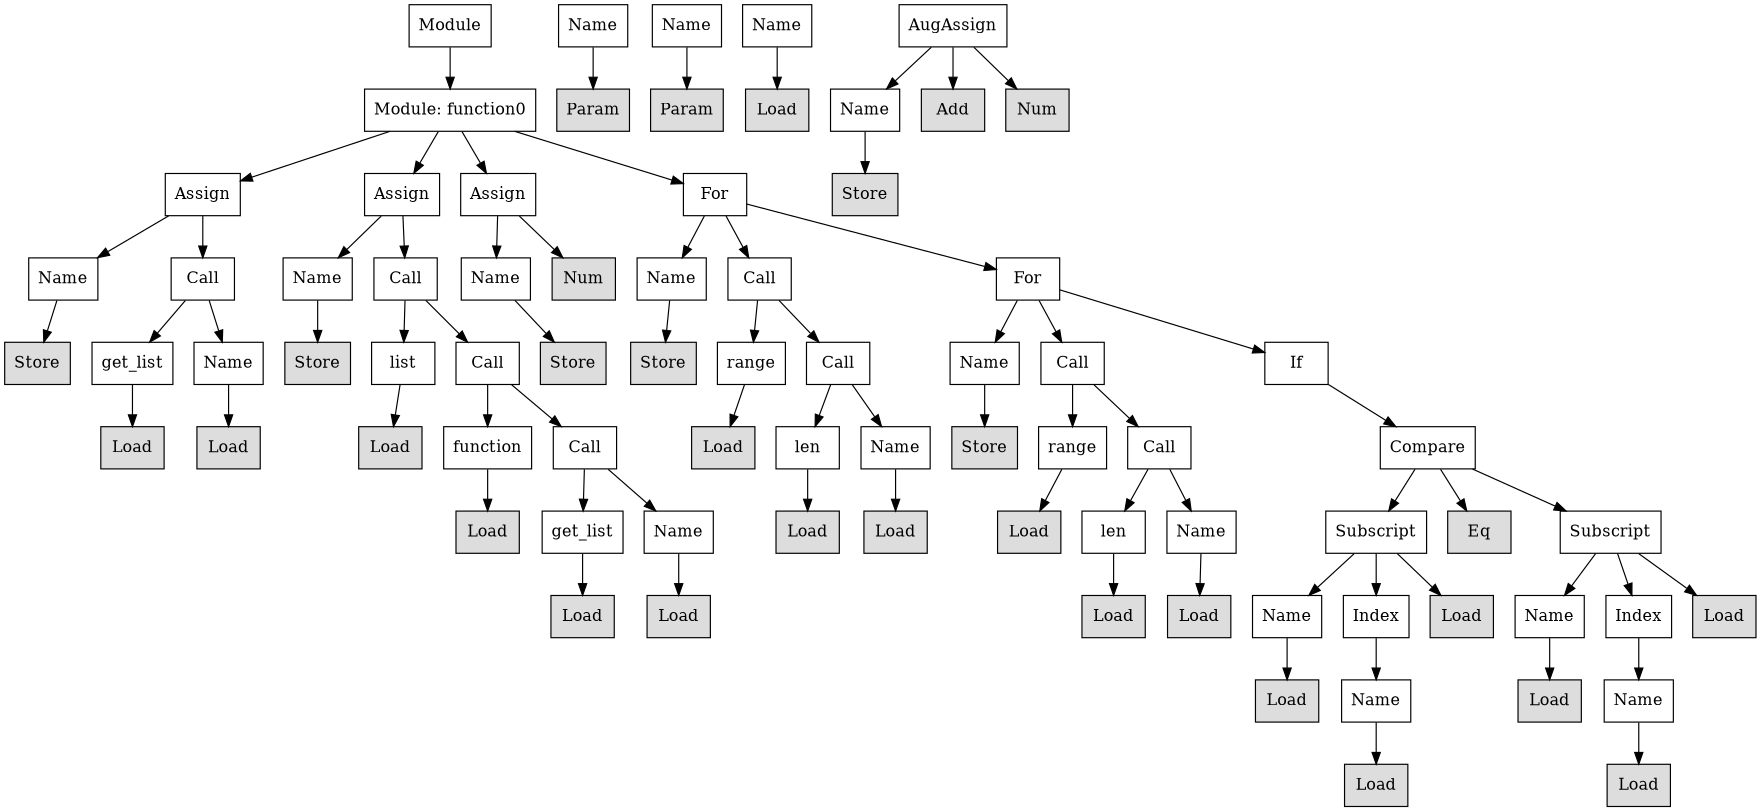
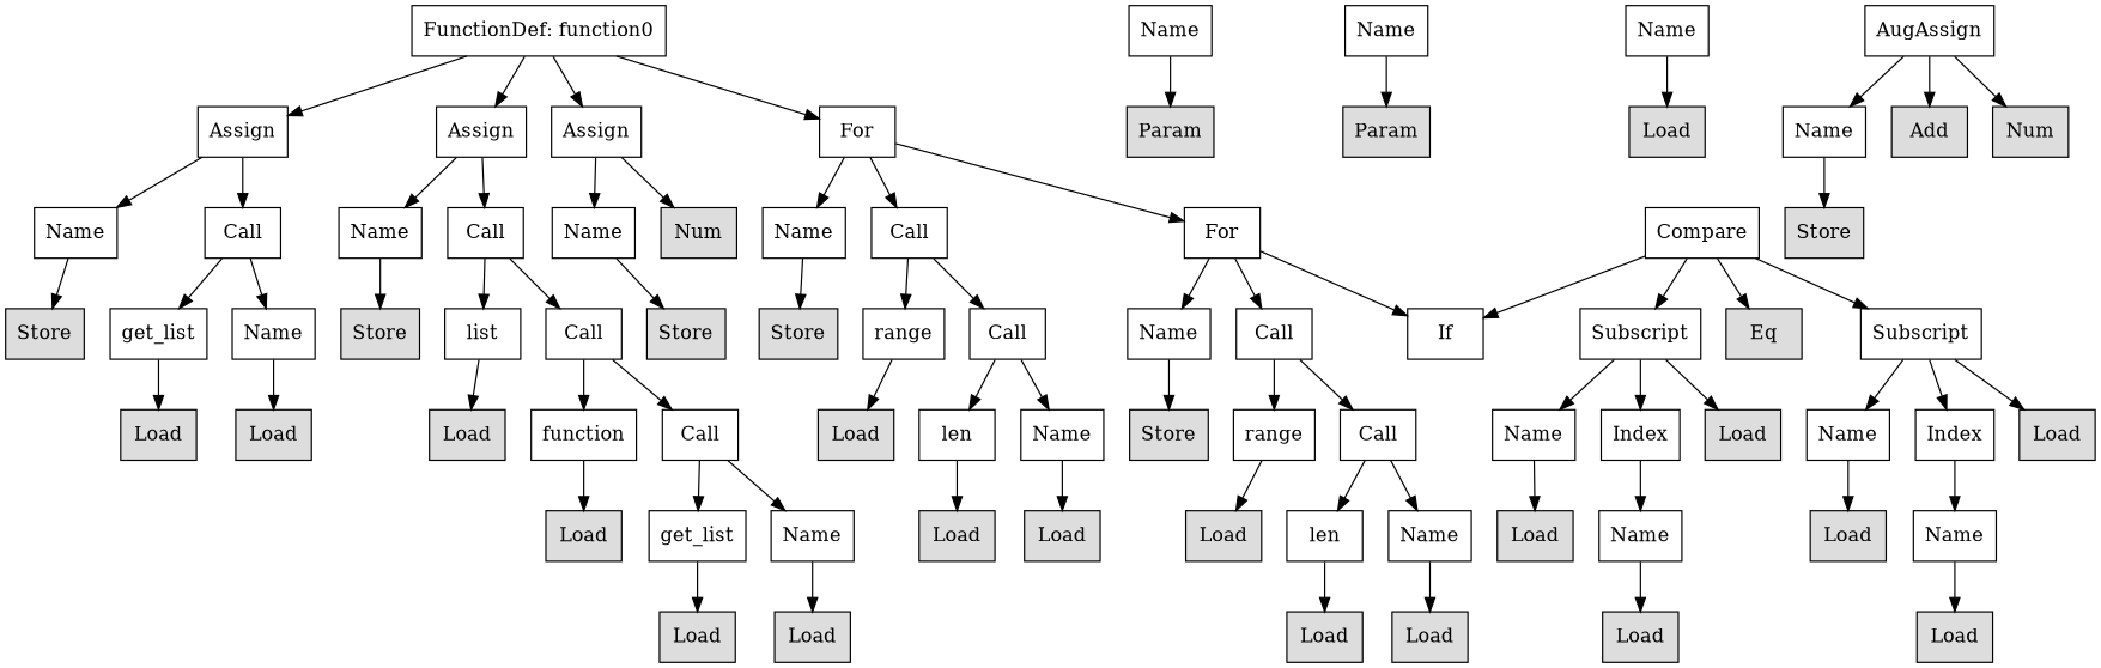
  digraph {
    node [shape=rect]
-   n1 [label=Module]
-   n2 [label="Module: function0"]
+   n2 [label="FunctionDef: function0"]
    n3 [label=Assign]
    n4 [label=Assign]
    n5 [label=Assign]
    n6 [label=For]
    n7 [label=Name]
    n8 [label=Call]
    n9 [label=Name]
    n10 [label=Call]
    n11 [label=Name]
    n12 [fillcolor="#dddddd" label=Num style=filled]
    n13 [label=Name]
    n14 [label=Call]
    n15 [label=For]
    n16 [label=Name]
    n17 [fillcolor="#dddddd" label=Param style=filled]
    n18 [label=Name]
    n19 [fillcolor="#dddddd" label=Param style=filled]
    n20 [fillcolor="#dddddd" label=Store style=filled]
    n21 [label=get_list]
    n22 [label=Name]
    n23 [fillcolor="#dddddd" label=Store style=filled]
    n24 [label=list]
    n25 [label=Call]
    n26 [fillcolor="#dddddd" label=Store style=filled]
    n27 [fillcolor="#dddddd" label=Store style=filled]
    n28 [label=range]
    n29 [label=Call]
    n30 [label=Name]
    n31 [label=Call]
    n32 [label=If]
    n33 [label=Name]
    n34 [fillcolor="#dddddd" label=Load style=filled]
    n35 [fillcolor="#dddddd" label=Load style=filled]
    n36 [fillcolor="#dddddd" label=Load style=filled]
    n37 [fillcolor="#dddddd" label=Load style=filled]
    n38 [label=function]
    n39 [label=Call]
    n40 [fillcolor="#dddddd" label=Load style=filled]
    n41 [label=len]
    n42 [label=Name]
    n43 [fillcolor="#dddddd" label=Store style=filled]
    n44 [label=range]
    n45 [label=Call]
    n46 [label=Compare]
    n47 [fillcolor="#dddddd" label=Load style=filled]
    n48 [label=get_list]
    n49 [label=Name]
    n50 [fillcolor="#dddddd" label=Load style=filled]
    n51 [fillcolor="#dddddd" label=Load style=filled]
    n52 [fillcolor="#dddddd" label=Load style=filled]
    n53 [label=len]
    n54 [label=Name]
    n55 [label=Subscript]
    n56 [fillcolor="#dddddd" label=Eq style=filled]
    n57 [label=Subscript]
    n58 [label=AugAssign]
    n59 [label=Name]
    n60 [fillcolor="#dddddd" label=Add style=filled]
    n61 [fillcolor="#dddddd" label=Num style=filled]
    n62 [fillcolor="#dddddd" label=Load style=filled]
    n63 [fillcolor="#dddddd" label=Load style=filled]
    n64 [fillcolor="#dddddd" label=Load style=filled]
    n65 [fillcolor="#dddddd" label=Load style=filled]
    n66 [label=Name]
    n67 [label=Index]
    n68 [fillcolor="#dddddd" label=Load style=filled]
    n69 [label=Name]
    n70 [label=Index]
    n71 [fillcolor="#dddddd" label=Load style=filled]
    n72 [fillcolor="#dddddd" label=Store style=filled]
    n73 [fillcolor="#dddddd" label=Load style=filled]
    n74 [label=Name]
    n75 [fillcolor="#dddddd" label=Load style=filled]
    n76 [label=Name]
    n77 [fillcolor="#dddddd" label=Load style=filled]
    n78 [fillcolor="#dddddd" label=Load style=filled]
-   n1 -> n2
    n2 -> n3
    n2 -> n4
    n2 -> n5
    n2 -> n6
    n3 -> n7
    n3 -> n8
    n4 -> n9
    n4 -> n10
    n5 -> n11
    n5 -> n12
    n6 -> n13
    n6 -> n14
    n6 -> n15
    n7 -> n20
    n8 -> n21
    n8 -> n22
    n9 -> n23
    n10 -> n24
    n10 -> n25
    n11 -> n26
    n13 -> n27
    n14 -> n28
    n14 -> n29
    n15 -> n30
    n15 -> n31
    n15 -> n32
    n16 -> n17
    n18 -> n19
    n21 -> n35
    n22 -> n36
    n24 -> n37
    n25 -> n38
    n25 -> n39
    n28 -> n40
    n29 -> n41
    n29 -> n42
    n30 -> n43
    n31 -> n44
    n31 -> n45
-   n32 -> n46
+   n46 -> n32
    n33 -> n34
    n38 -> n47
    n39 -> n48
    n39 -> n49
    n41 -> n50
    n42 -> n51
    n44 -> n52
    n45 -> n53
    n45 -> n54
    n46 -> n55
    n46 -> n56
    n46 -> n57
    n48 -> n62
    n49 -> n63
    n53 -> n64
    n54 -> n65
    n55 -> n66
    n55 -> n67
    n55 -> n68
    n57 -> n69
    n57 -> n70
    n57 -> n71
    n58 -> n59
    n58 -> n60
    n58 -> n61
    n59 -> n72
    n66 -> n73
    n67 -> n74
    n69 -> n75
    n70 -> n76
    n74 -> n77
    n76 -> n78
  }
